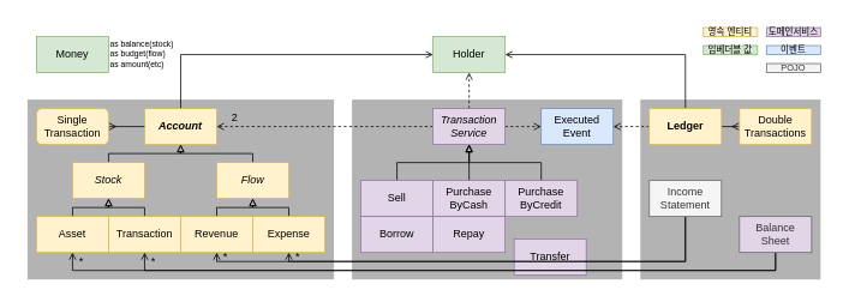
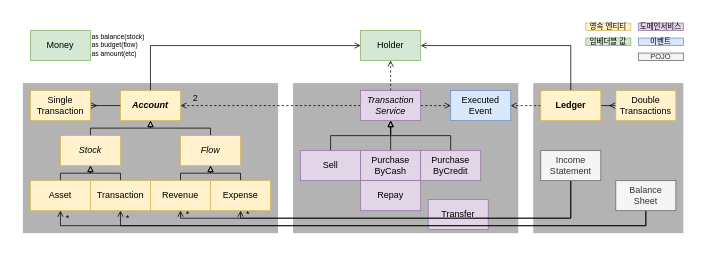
  <mxCell id="0" />
  <mxCell id="1" parent="0" />
  <mxCell id="2" value="" style="rounded=0;whiteSpace=wrap;html=1;fontSize=10;align=left;strokeColor=none;" vertex="1" parent="1"><mxGeometry x="20" y="20" width="900" height="300" as="geometry" /></mxCell>
  <mxCell id="3" value="" style="rounded=0;whiteSpace=wrap;html=1;fontSize=10;align=left;strokeColor=none;fillColor=#B3B3B3;" vertex="1" parent="1"><mxGeometry x="30" y="110" width="340" height="200" as="geometry" /></mxCell>
  <mxCell id="4" value="" style="rounded=0;whiteSpace=wrap;html=1;fontSize=10;align=left;strokeColor=none;fillColor=#B3B3B3;" vertex="1" parent="1"><mxGeometry x="390" y="110" width="300" height="200" as="geometry" /></mxCell>
  <mxCell id="5" value="" style="rounded=0;whiteSpace=wrap;html=1;fontSize=10;align=left;strokeColor=none;fillColor=#B3B3B3;" vertex="1" parent="1"><mxGeometry x="710" y="110" width="200" height="200" as="geometry" /></mxCell>
  <mxCell id="6" style="edgeStyle=orthogonalEdgeStyle;rounded=0;orthogonalLoop=1;jettySize=auto;html=1;exitX=0.5;exitY=0;exitDx=0;exitDy=0;entryX=0;entryY=0.5;entryDx=0;entryDy=0;endArrow=open;endFill=0;" edge="1" parent="1" source="7" target="20"><mxGeometry relative="1" as="geometry" /></mxCell>
  <mxCell id="7" value="Account" style="rounded=0;whiteSpace=wrap;html=1;fillColor=#fff2cc;strokeColor=#d6b656;fontStyle=3" vertex="1" parent="1"><mxGeometry x="160" y="120" width="80" height="40" as="geometry" /></mxCell>
  <mxCell id="8" style="edgeStyle=orthogonalEdgeStyle;rounded=0;orthogonalLoop=1;jettySize=auto;html=1;exitX=0.5;exitY=0;exitDx=0;exitDy=0;endArrow=block;endFill=0;" edge="1" parent="1" source="9" target="7"><mxGeometry relative="1" as="geometry"><Array as="points"><mxPoint x="280" y="170" /><mxPoint x="200" y="170" /></Array></mxGeometry></mxCell>
  <mxCell id="9" value="Flow" style="rounded=0;whiteSpace=wrap;html=1;fillColor=#fff2cc;strokeColor=#d6b656;fontStyle=2" vertex="1" parent="1"><mxGeometry x="240" y="180" width="80" height="40" as="geometry" /></mxCell>
  <mxCell id="10" style="edgeStyle=orthogonalEdgeStyle;rounded=0;orthogonalLoop=1;jettySize=auto;html=1;exitX=0.5;exitY=0;exitDx=0;exitDy=0;entryX=0.5;entryY=1;entryDx=0;entryDy=0;endArrow=block;endFill=0;" edge="1" parent="1" source="11" target="7"><mxGeometry relative="1" as="geometry"><Array as="points"><mxPoint x="120" y="170" /><mxPoint x="200" y="170" /></Array></mxGeometry></mxCell>
  <mxCell id="11" value="Stock" style="rounded=0;whiteSpace=wrap;html=1;fillColor=#fff2cc;strokeColor=#d6b656;fontStyle=2" vertex="1" parent="1"><mxGeometry x="80" y="180" width="80" height="40" as="geometry" /></mxCell>
  <mxCell id="12" style="edgeStyle=orthogonalEdgeStyle;rounded=0;orthogonalLoop=1;jettySize=auto;html=1;exitX=0.5;exitY=0;exitDx=0;exitDy=0;entryX=0.5;entryY=1;entryDx=0;entryDy=0;endArrow=block;endFill=0;" edge="1" parent="1" source="13" target="11"><mxGeometry relative="1" as="geometry"><Array as="points"><mxPoint x="80" y="230" /><mxPoint x="120" y="230" /></Array></mxGeometry></mxCell>
  <mxCell id="13" value="Asset" style="rounded=0;whiteSpace=wrap;html=1;fillColor=#fff2cc;strokeColor=#d6b656;" vertex="1" parent="1"><mxGeometry x="40" y="240" width="80" height="40" as="geometry" /></mxCell>
  <mxCell id="14" style="edgeStyle=orthogonalEdgeStyle;rounded=0;orthogonalLoop=1;jettySize=auto;html=1;exitX=0.5;exitY=0;exitDx=0;exitDy=0;endArrow=block;endFill=0;" edge="1" parent="1" source="15"><mxGeometry relative="1" as="geometry"><mxPoint x="120" y="220" as="targetPoint" /><Array as="points"><mxPoint x="160" y="230" /><mxPoint x="120" y="230" /></Array></mxGeometry></mxCell>
  <mxCell id="15" value="Transaction" style="rounded=0;whiteSpace=wrap;html=1;fillColor=#fff2cc;strokeColor=#d6b656;" vertex="1" parent="1"><mxGeometry x="120" y="240" width="80" height="40" as="geometry" /></mxCell>
  <mxCell id="16" style="edgeStyle=orthogonalEdgeStyle;rounded=0;orthogonalLoop=1;jettySize=auto;html=1;exitX=0.5;exitY=0;exitDx=0;exitDy=0;endArrow=block;endFill=0;entryX=0.5;entryY=1;entryDx=0;entryDy=0;" edge="1" parent="1" source="17" target="9"><mxGeometry relative="1" as="geometry"><Array as="points"><mxPoint x="240" y="230" /><mxPoint x="280" y="230" /></Array></mxGeometry></mxCell>
  <mxCell id="17" value="Revenue" style="rounded=0;whiteSpace=wrap;html=1;fillColor=#fff2cc;strokeColor=#d6b656;" vertex="1" parent="1"><mxGeometry x="200" y="240" width="80" height="40" as="geometry" /></mxCell>
  <mxCell id="18" style="edgeStyle=orthogonalEdgeStyle;rounded=0;orthogonalLoop=1;jettySize=auto;html=1;exitX=0.5;exitY=0;exitDx=0;exitDy=0;endArrow=block;endFill=0;" edge="1" parent="1" source="19"><mxGeometry relative="1" as="geometry"><mxPoint x="280" y="220" as="targetPoint" /><Array as="points"><mxPoint x="320" y="230" /><mxPoint x="280" y="230" /></Array></mxGeometry></mxCell>
  <mxCell id="19" value="Expense" style="rounded=0;whiteSpace=wrap;html=1;fillColor=#fff2cc;strokeColor=#d6b656;" vertex="1" parent="1"><mxGeometry x="280" y="240" width="80" height="40" as="geometry" /></mxCell>
  <mxCell id="20" value="Holder" style="rounded=0;whiteSpace=wrap;html=1;fillColor=#d5e8d4;strokeColor=#82b366;" vertex="1" parent="1"><mxGeometry x="480" y="40" width="80" height="40" as="geometry" /></mxCell>
  <mxCell id="21" style="edgeStyle=orthogonalEdgeStyle;rounded=0;orthogonalLoop=1;jettySize=auto;html=1;exitX=1;exitY=0.5;exitDx=0;exitDy=0;endArrow=none;endFill=0;startArrow=ERmany;startFill=0;" edge="1" parent="1" source="22" target="7"><mxGeometry relative="1" as="geometry" /></mxCell>
- <mxCell id="22" value="Single&lt;br&gt;Transaction" style="whiteSpace=wrap;html=1;fillColor=#fff2cc;strokeColor=#d6b656;rounded=1;" vertex="1" parent="1"><mxGeometry x="40" y="120" width="80" height="40" as="geometry" /></mxCell>
+ <mxCell id="22" value="Single&lt;br&gt;Transaction" style="rounded=0;whiteSpace=wrap;html=1;fillColor=#fff2cc;strokeColor=#d6b656;" vertex="1" parent="1"><mxGeometry x="40" y="120" width="80" height="40" as="geometry" /></mxCell>
  <mxCell id="23" style="edgeStyle=orthogonalEdgeStyle;rounded=0;orthogonalLoop=1;jettySize=auto;html=1;exitX=0.5;exitY=0;exitDx=0;exitDy=0;dashed=1;startArrow=none;startFill=0;endArrow=open;endFill=0;" edge="1" parent="1" source="26" target="20"><mxGeometry relative="1" as="geometry" /></mxCell>
  <mxCell id="24" style="edgeStyle=orthogonalEdgeStyle;rounded=0;orthogonalLoop=1;jettySize=auto;html=1;exitX=0;exitY=0.5;exitDx=0;exitDy=0;startArrow=none;startFill=0;endArrow=open;endFill=0;dashed=1;" edge="1" parent="1" source="26" target="7"><mxGeometry relative="1" as="geometry" /></mxCell>
  <mxCell id="25" style="edgeStyle=orthogonalEdgeStyle;rounded=0;orthogonalLoop=1;jettySize=auto;html=1;exitX=1;exitY=0.5;exitDx=0;exitDy=0;entryX=0;entryY=0.5;entryDx=0;entryDy=0;dashed=1;startArrow=none;startFill=0;endArrow=open;endFill=0;fontSize=10;" edge="1" parent="1" source="26" target="39"><mxGeometry relative="1" as="geometry" /></mxCell>
  <mxCell id="26" value="Transaction&lt;br&gt;Service" style="rounded=0;whiteSpace=wrap;html=1;fillColor=#e1d5e7;strokeColor=#9673a6;fontStyle=2" vertex="1" parent="1"><mxGeometry x="480" y="120" width="80" height="40" as="geometry" /></mxCell>
  <mxCell id="27" style="edgeStyle=orthogonalEdgeStyle;rounded=0;orthogonalLoop=1;jettySize=auto;html=1;exitX=0.5;exitY=0;exitDx=0;exitDy=0;entryX=0.5;entryY=1;entryDx=0;entryDy=0;endArrow=block;endFill=0;" edge="1" parent="1" source="28" target="26"><mxGeometry relative="1" as="geometry" /></mxCell>
  <mxCell id="28" value="Sell" style="rounded=0;whiteSpace=wrap;html=1;fillColor=#e1d5e7;strokeColor=#9673a6;" vertex="1" parent="1"><mxGeometry x="400" y="200" width="80" height="40" as="geometry" /></mxCell>
  <mxCell id="29" style="edgeStyle=orthogonalEdgeStyle;rounded=0;orthogonalLoop=1;jettySize=auto;html=1;exitX=0.5;exitY=0;exitDx=0;exitDy=0;endArrow=block;endFill=0;" edge="1" parent="1" source="30" target="26"><mxGeometry relative="1" as="geometry" /></mxCell>
  <mxCell id="30" value="Purchase&lt;br&gt;ByCash" style="rounded=0;whiteSpace=wrap;html=1;fillColor=#e1d5e7;strokeColor=#9673a6;" vertex="1" parent="1"><mxGeometry x="480" y="200" width="80" height="40" as="geometry" /></mxCell>
  <mxCell id="31" style="edgeStyle=orthogonalEdgeStyle;rounded=0;orthogonalLoop=1;jettySize=auto;html=1;exitX=0.5;exitY=0;exitDx=0;exitDy=0;endArrow=block;endFill=0;" edge="1" parent="1" source="32" target="26"><mxGeometry relative="1" as="geometry" /></mxCell>
  <mxCell id="32" value="Purchase&lt;br&gt;ByCredit" style="rounded=0;whiteSpace=wrap;html=1;fillColor=#e1d5e7;strokeColor=#9673a6;" vertex="1" parent="1"><mxGeometry x="560" y="200" width="80" height="40" as="geometry" /></mxCell>
- <mxCell id="33" value="Borrow" style="rounded=0;whiteSpace=wrap;html=1;fillColor=#e1d5e7;strokeColor=#9673a6;" vertex="1" parent="1"><mxGeometry x="400" y="240" width="80" height="40" as="geometry" /></mxCell>
  <mxCell id="34" value="Repay" style="rounded=0;whiteSpace=wrap;html=1;fillColor=#e1d5e7;strokeColor=#9673a6;" vertex="1" parent="1"><mxGeometry x="480" y="240" width="80" height="40" as="geometry" /></mxCell>
  <mxCell id="35" value="Transfer" style="rounded=0;whiteSpace=wrap;html=1;fillColor=#e1d5e7;strokeColor=#9673a6;" vertex="1" parent="1"><mxGeometry x="570" y="265" width="80" height="40" as="geometry" /></mxCell>
  <mxCell id="36" value="2" style="text;html=1;strokeColor=none;fillColor=none;align=center;verticalAlign=middle;whiteSpace=wrap;rounded=0;" vertex="1" parent="1"><mxGeometry x="240" y="120" width="40" height="20" as="geometry" /></mxCell>
  <mxCell id="37" value="Money" style="rounded=0;whiteSpace=wrap;html=1;fillColor=#d5e8d4;strokeColor=#82b366;" vertex="1" parent="1"><mxGeometry x="40" y="40" width="80" height="40" as="geometry" /></mxCell>
  <mxCell id="38" value="as balance(stock)&lt;br style=&quot;font-size: 9px;&quot;&gt;as budget(flow)&lt;br style=&quot;font-size: 9px;&quot;&gt;as amount(etc)" style="text;html=1;strokeColor=none;fillColor=none;align=left;verticalAlign=middle;whiteSpace=wrap;rounded=0;fontSize=9;" vertex="1" parent="1"><mxGeometry x="120" y="40" width="80" height="40" as="geometry" /></mxCell>
  <mxCell id="39" value="Executed&lt;br&gt;Event" style="rounded=0;whiteSpace=wrap;html=1;fillColor=#dae8fc;strokeColor=#6c8ebf;" vertex="1" parent="1"><mxGeometry x="600" y="120" width="80" height="40" as="geometry" /></mxCell>
  <mxCell id="40" style="edgeStyle=orthogonalEdgeStyle;rounded=0;orthogonalLoop=1;jettySize=auto;html=1;exitX=0.5;exitY=0;exitDx=0;exitDy=0;entryX=1;entryY=0.5;entryDx=0;entryDy=0;startArrow=none;startFill=0;endArrow=open;endFill=0;fontSize=10;" edge="1" parent="1" source="43" target="20"><mxGeometry relative="1" as="geometry" /></mxCell>
  <mxCell id="41" style="edgeStyle=orthogonalEdgeStyle;rounded=0;orthogonalLoop=1;jettySize=auto;html=1;exitX=0;exitY=0.5;exitDx=0;exitDy=0;entryX=1;entryY=0.5;entryDx=0;entryDy=0;dashed=1;startArrow=none;startFill=0;endArrow=open;endFill=0;fontSize=10;" edge="1" parent="1" source="43" target="39"><mxGeometry relative="1" as="geometry" /></mxCell>
  <mxCell id="42" style="edgeStyle=orthogonalEdgeStyle;rounded=0;orthogonalLoop=1;jettySize=auto;html=1;exitX=1;exitY=0.5;exitDx=0;exitDy=0;entryX=0;entryY=0.5;entryDx=0;entryDy=0;startArrow=none;startFill=0;endArrow=ERmany;endFill=0;fontSize=10;" edge="1" parent="1" source="43" target="44"><mxGeometry relative="1" as="geometry" /></mxCell>
  <mxCell id="43" value="Ledger" style="rounded=0;whiteSpace=wrap;html=1;fillColor=#fff2cc;strokeColor=#d6b656;fontStyle=1" vertex="1" parent="1"><mxGeometry x="720" y="120" width="80" height="40" as="geometry" /></mxCell>
  <mxCell id="44" value="Double&lt;br&gt;Transactions" style="rounded=0;whiteSpace=wrap;html=1;fillColor=#fff2cc;strokeColor=#d6b656;" vertex="1" parent="1"><mxGeometry x="820" y="120" width="80" height="40" as="geometry" /></mxCell>
  <mxCell id="45" style="edgeStyle=orthogonalEdgeStyle;rounded=0;orthogonalLoop=1;jettySize=auto;html=1;exitX=0.5;exitY=1;exitDx=0;exitDy=0;entryX=0.5;entryY=1;entryDx=0;entryDy=0;startArrow=none;startFill=0;endArrow=open;endFill=0;fontSize=10;" edge="1" parent="1" source="47" target="13"><mxGeometry relative="1" as="geometry"><Array as="points"><mxPoint x="860" y="300" /><mxPoint x="80" y="300" /></Array></mxGeometry></mxCell>
  <mxCell id="46" style="edgeStyle=orthogonalEdgeStyle;rounded=0;orthogonalLoop=1;jettySize=auto;html=1;exitX=0.5;exitY=1;exitDx=0;exitDy=0;entryX=0.5;entryY=1;entryDx=0;entryDy=0;startArrow=none;startFill=0;endArrow=open;endFill=0;fontSize=10;" edge="1" parent="1" source="47" target="15"><mxGeometry relative="1" as="geometry" /></mxCell>
- <mxCell id="47" value="Balance&lt;br&gt;Sheet" style="rounded=0;whiteSpace=wrap;html=1;fillColor=#e1d5e7;strokeColor=#666666;fontColor=#333333;" vertex="1" parent="1"><mxGeometry x="820" y="240" width="80" height="40" as="geometry" /></mxCell>
+ <mxCell id="47" value="Balance&lt;br&gt;Sheet" style="rounded=0;whiteSpace=wrap;html=1;fillColor=#f5f5f5;strokeColor=#666666;fontColor=#333333;" vertex="1" parent="1"><mxGeometry x="820" y="240" width="80" height="40" as="geometry" /></mxCell>
  <mxCell id="48" style="edgeStyle=orthogonalEdgeStyle;rounded=0;orthogonalLoop=1;jettySize=auto;html=1;exitX=0.5;exitY=1;exitDx=0;exitDy=0;entryX=0.5;entryY=1;entryDx=0;entryDy=0;startArrow=none;startFill=0;endArrow=open;endFill=0;fontSize=10;" edge="1" parent="1" source="50" target="17"><mxGeometry relative="1" as="geometry"><Array as="points"><mxPoint x="760" y="290" /><mxPoint x="240" y="290" /></Array></mxGeometry></mxCell>
  <mxCell id="49" style="edgeStyle=orthogonalEdgeStyle;rounded=0;orthogonalLoop=1;jettySize=auto;html=1;exitX=0.5;exitY=1;exitDx=0;exitDy=0;entryX=0.5;entryY=1;entryDx=0;entryDy=0;startArrow=none;startFill=0;endArrow=open;endFill=0;fontSize=10;" edge="1" parent="1" source="50" target="19"><mxGeometry relative="1" as="geometry"><Array as="points"><mxPoint x="760" y="290" /><mxPoint x="320" y="290" /></Array></mxGeometry></mxCell>
  <mxCell id="50" value="Income&lt;br&gt;Statement" style="rounded=0;whiteSpace=wrap;html=1;fillColor=#f5f5f5;strokeColor=#666666;fontColor=#333333;" vertex="1" parent="1"><mxGeometry x="720" y="200" width="80" height="40" as="geometry" /></mxCell>
  <mxCell id="51" value="*" style="text;html=1;strokeColor=none;fillColor=none;align=center;verticalAlign=middle;whiteSpace=wrap;rounded=0;" vertex="1" parent="1"><mxGeometry x="80" y="280" width="20" height="20" as="geometry" /></mxCell>
  <mxCell id="52" value="*" style="text;html=1;strokeColor=none;fillColor=none;align=center;verticalAlign=middle;whiteSpace=wrap;rounded=0;" vertex="1" parent="1"><mxGeometry x="160" y="280" width="20" height="20" as="geometry" /></mxCell>
  <mxCell id="53" value="*" style="text;html=1;strokeColor=none;fillColor=none;align=center;verticalAlign=middle;whiteSpace=wrap;rounded=0;" vertex="1" parent="1"><mxGeometry x="240" y="280" width="20" height="10" as="geometry" /></mxCell>
  <mxCell id="54" value="*" style="text;html=1;strokeColor=none;fillColor=none;align=center;verticalAlign=middle;whiteSpace=wrap;rounded=0;" vertex="1" parent="1"><mxGeometry x="320" y="280" width="20" height="10" as="geometry" /></mxCell>
  <mxCell id="55" value="POJO" style="rounded=0;whiteSpace=wrap;html=1;fillColor=#f5f5f5;strokeColor=#666666;fontSize=10;fontColor=#333333;" vertex="1" parent="1"><mxGeometry x="850" y="70" width="60" height="10" as="geometry" /></mxCell>
  <mxCell id="56" value="도메인서비스" style="rounded=0;whiteSpace=wrap;html=1;fillColor=#e1d5e7;strokeColor=#9673a6;fontSize=10;" vertex="1" parent="1"><mxGeometry x="850" y="30" width="60" height="10" as="geometry" /></mxCell>
  <mxCell id="57" value="이벤트" style="rounded=0;whiteSpace=wrap;html=1;fillColor=#dae8fc;strokeColor=#6c8ebf;fontSize=10;" vertex="1" parent="1"><mxGeometry x="850" y="50" width="60" height="10" as="geometry" /></mxCell>
  <mxCell id="58" value="임베더블 값" style="rounded=0;whiteSpace=wrap;html=1;fillColor=#d5e8d4;strokeColor=#82b366;fontSize=10;" vertex="1" parent="1"><mxGeometry x="780" y="50" width="60" height="10" as="geometry" /></mxCell>
  <mxCell id="59" value="영속 엔티티" style="rounded=0;whiteSpace=wrap;html=1;fillColor=#fff2cc;strokeColor=#d6b656;fontSize=10;" vertex="1" parent="1"><mxGeometry x="780" y="30" width="60" height="10" as="geometry" /></mxCell>
